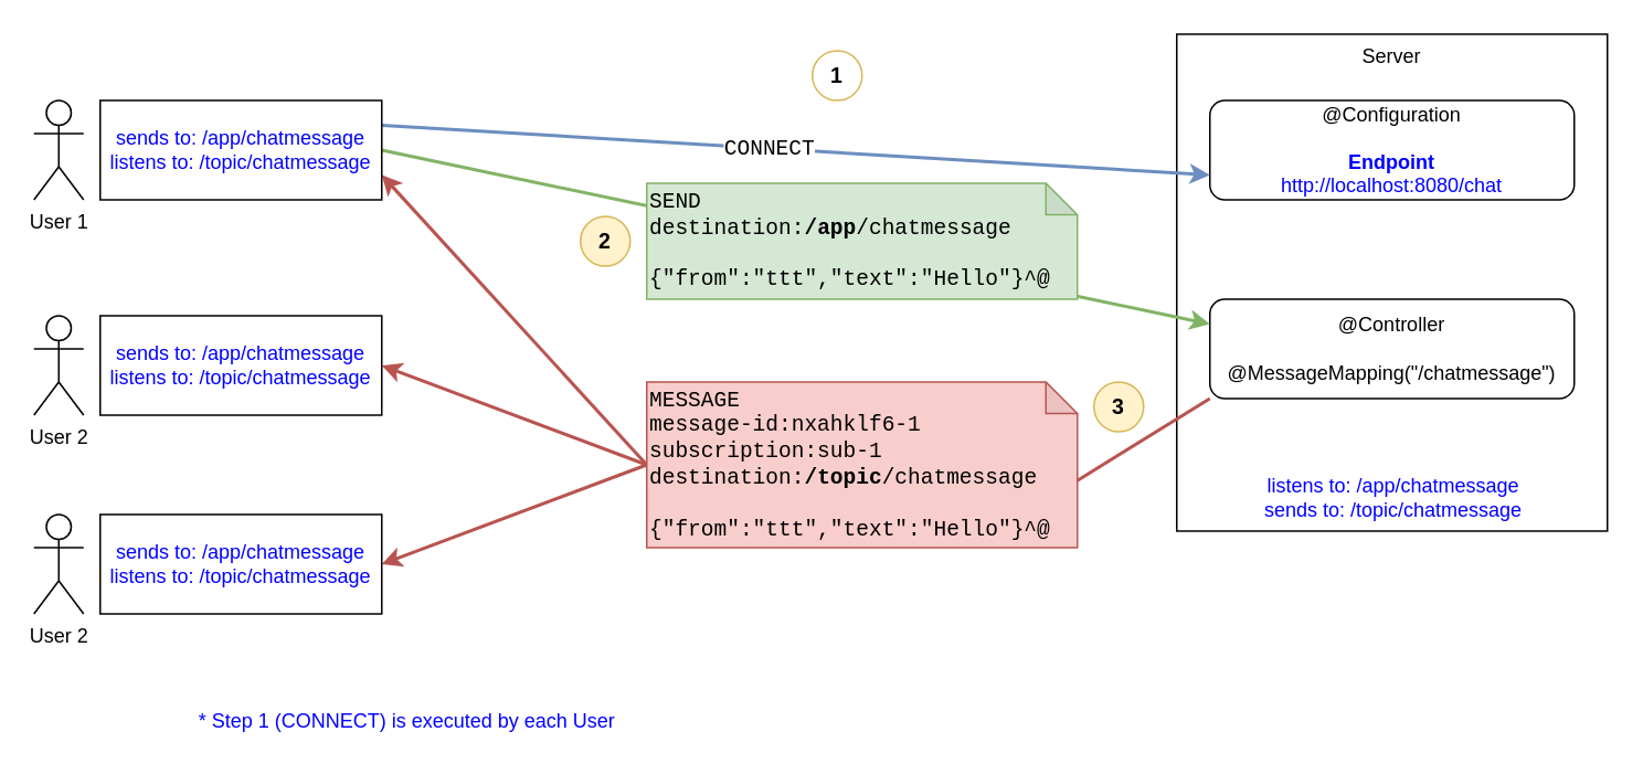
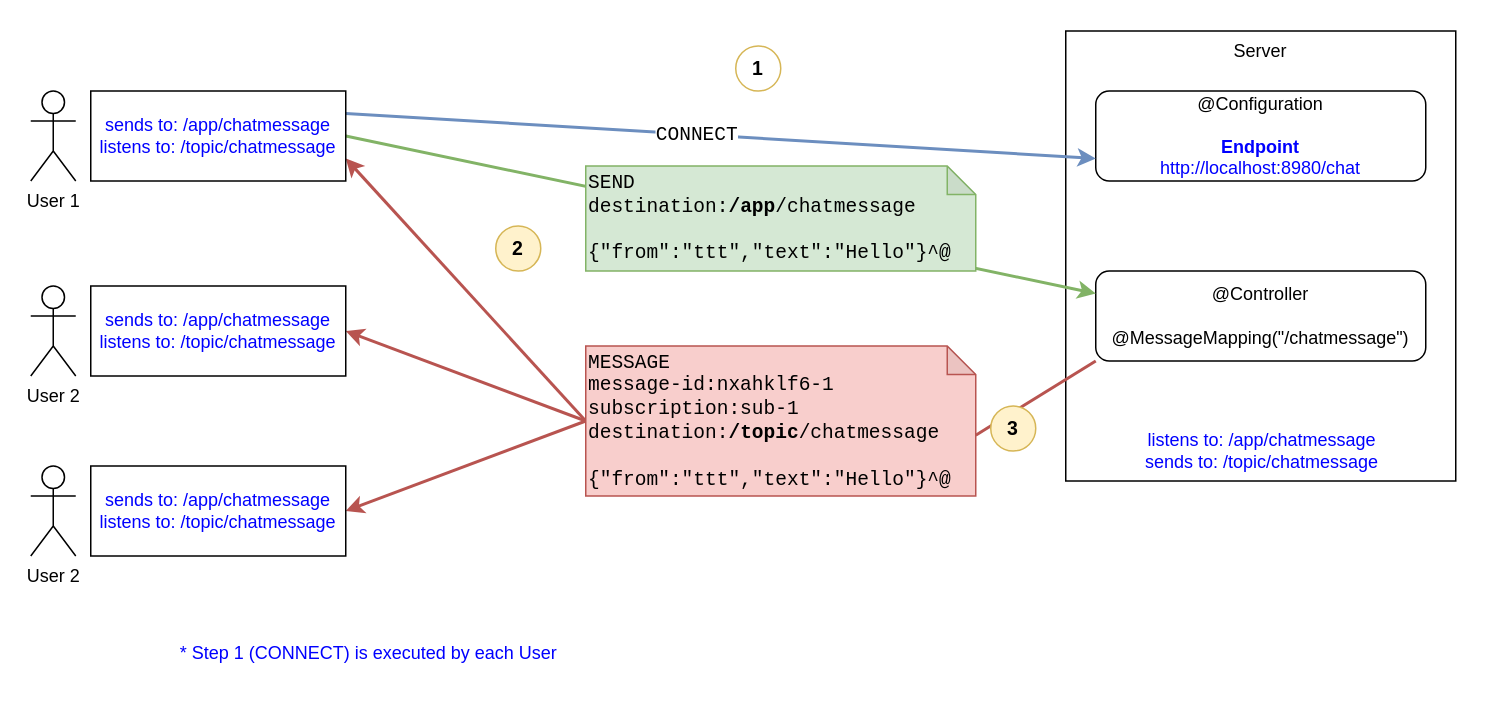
  <mxCell id="0" />
  <mxCell id="1" parent="0" />
  <mxCell id="2" value="Server" style="rounded=0;whiteSpace=wrap;html=1;verticalAlign=top;fillColor=none;" vertex="1" parent="1"><mxGeometry x="710" y="20" width="260" height="300" as="geometry" /></mxCell>
  <mxCell id="3" style="edgeStyle=none;rounded=0;orthogonalLoop=1;jettySize=auto;html=1;exitX=0;exitY=1;exitDx=0;exitDy=0;entryX=0;entryY=0;entryDx=260;entryDy=59.5;entryPerimeter=0;strokeWidth=2;fontColor=#0000FF;fillColor=#f8cecc;strokeColor=#b85450;endArrow=none;endFill=0;" edge="1" parent="1" source="4" target="9"><mxGeometry relative="1" as="geometry" /></mxCell>
  <mxCell id="4" value="@Controller&lt;br&gt;&lt;br&gt;@MessageMapping(&quot;/chatmessage&quot;)" style="rounded=1;whiteSpace=wrap;html=1;strokeWidth=1;fillColor=none;fontFamily=Helvetica;fontSize=12;align=center;" vertex="1" parent="1"><mxGeometry x="730" y="180" width="220" height="60" as="geometry" /></mxCell>
- <mxCell id="5" value="@Configuration&lt;br&gt;&lt;br&gt;&lt;b style=&quot;color: rgb(0 , 0 , 255)&quot;&gt;Endpoint&lt;/b&gt;&lt;br style=&quot;color: rgb(0 , 0 , 255)&quot;&gt;&lt;span style=&quot;color: rgb(0 , 0 , 255)&quot;&gt;http://localhost:8080/chat&lt;/span&gt;" style="rounded=1;whiteSpace=wrap;html=1;strokeWidth=1;fillColor=none;fontFamily=Helvetica;fontSize=12;align=center;" vertex="1" parent="1"><mxGeometry x="730" y="60" width="220" height="60" as="geometry" /></mxCell>
+ <mxCell id="5" value="@Configuration&lt;br&gt;&lt;br&gt;&lt;b style=&quot;color: rgb(0 , 0 , 255)&quot;&gt;Endpoint&lt;/b&gt;&lt;br style=&quot;color: rgb(0 , 0 , 255)&quot;&gt;&lt;span style=&quot;color: rgb(0 , 0 , 255)&quot;&gt;http://localhost:8980/chat&lt;/span&gt;" style="rounded=1;whiteSpace=wrap;html=1;strokeWidth=1;fillColor=none;fontFamily=Helvetica;fontSize=12;align=center;" vertex="1" parent="1"><mxGeometry x="730" y="60" width="220" height="60" as="geometry" /></mxCell>
  <mxCell id="6" style="edgeStyle=none;rounded=0;orthogonalLoop=1;jettySize=auto;html=1;exitX=0;exitY=0.5;exitDx=0;exitDy=0;exitPerimeter=0;entryX=1;entryY=0.5;entryDx=0;entryDy=0;strokeWidth=2;fontColor=#0000FF;fillColor=#f8cecc;strokeColor=#b85450;" edge="1" parent="1" source="9" target="21"><mxGeometry relative="1" as="geometry" /></mxCell>
  <mxCell id="7" style="edgeStyle=none;rounded=0;orthogonalLoop=1;jettySize=auto;html=1;exitX=0;exitY=0.5;exitDx=0;exitDy=0;exitPerimeter=0;entryX=1;entryY=0.75;entryDx=0;entryDy=0;endArrow=classic;endFill=1;strokeWidth=2;fontColor=#0000FF;fillColor=#f8cecc;strokeColor=#b85450;" edge="1" parent="1" source="9" target="18"><mxGeometry relative="1" as="geometry" /></mxCell>
  <mxCell id="8" style="edgeStyle=none;rounded=0;orthogonalLoop=1;jettySize=auto;html=1;exitX=0;exitY=0.5;exitDx=0;exitDy=0;exitPerimeter=0;entryX=1;entryY=0.5;entryDx=0;entryDy=0;endArrow=classic;endFill=1;strokeWidth=2;fontColor=#0000FF;fillColor=#f8cecc;strokeColor=#b85450;" edge="1" parent="1" source="9" target="24"><mxGeometry relative="1" as="geometry" /></mxCell>
  <mxCell id="9" value="&lt;div style=&quot;font-size: 13px&quot;&gt;&lt;span style=&quot;font-size: 13px&quot;&gt;MESSAGE&lt;/span&gt;&lt;/div&gt;&lt;div&gt;message-id:nxahklf6-1&lt;/div&gt;&lt;div&gt;&lt;span&gt;subscription:sub-1&lt;/span&gt;&lt;br&gt;&lt;/div&gt;&lt;div style=&quot;font-size: 13px&quot;&gt;&lt;span&gt;destination:&lt;/span&gt;&lt;b&gt;/topic&lt;/b&gt;&lt;span&gt;/chatmessage&lt;/span&gt;&lt;br&gt;&lt;/div&gt;&lt;div style=&quot;font-size: 13px&quot;&gt;&lt;br style=&quot;font-size: 13px&quot;&gt;&lt;/div&gt;&lt;div style=&quot;font-size: 13px&quot;&gt;{&quot;from&quot;:&quot;ttt&quot;,&quot;text&quot;:&quot;Hello&quot;}^@&lt;br style=&quot;font-size: 13px&quot;&gt;&lt;/div&gt;" style="shape=note;whiteSpace=wrap;html=1;backgroundOutline=1;darkOpacity=0.05;strokeWidth=1;align=left;fontFamily=Courier New;fontSize=13;size=19;fillColor=#f8cecc;strokeColor=#b85450;" vertex="1" parent="1"><mxGeometry x="390" y="230" width="260" height="100" as="geometry" /></mxCell>
  <mxCell id="10" value="1" style="ellipse;whiteSpace=wrap;html=1;aspect=fixed;fontSize=13;fontStyle=1;fillColor=#ffffff;strokeColor=#d6b656;" vertex="1" parent="1"><mxGeometry x="490" y="30" width="30" height="30" as="geometry" /></mxCell>
- <mxCell id="11" value="2" style="ellipse;whiteSpace=wrap;html=1;aspect=fixed;fontSize=13;fontStyle=1;fillColor=#fff2cc;strokeColor=#d6b656;" vertex="1" parent="1"><mxGeometry x="350" y="130" width="30" height="30" as="geometry" /></mxCell>
- <mxCell id="12" value="3" style="ellipse;whiteSpace=wrap;html=1;aspect=fixed;fontSize=13;fontStyle=1;fillColor=#fff2cc;strokeColor=#d6b656;" vertex="1" parent="1"><mxGeometry x="660" y="230" width="30" height="30" as="geometry" /></mxCell>
+ <mxCell id="11" value="2" style="ellipse;whiteSpace=wrap;html=1;aspect=fixed;fontSize=13;fontStyle=1;fillColor=#fff2cc;strokeColor=#d6b656;" vertex="1" parent="1"><mxGeometry x="330" y="150" width="30" height="30" as="geometry" /></mxCell>
+ <mxCell id="12" value="3" style="ellipse;whiteSpace=wrap;html=1;aspect=fixed;fontSize=13;fontStyle=1;fillColor=#fff2cc;strokeColor=#d6b656;" vertex="1" parent="1"><mxGeometry x="660" y="270" width="30" height="30" as="geometry" /></mxCell>
  <mxCell id="13" value="listens to: /app/chatmessage&lt;br&gt;sends to: /topic/chatmessage" style="text;html=1;strokeColor=none;fillColor=none;align=center;verticalAlign=middle;whiteSpace=wrap;rounded=0;fontSize=12;fontColor=#0000FF;" vertex="1" parent="1"><mxGeometry x="726" y="290" width="230" height="20" as="geometry" /></mxCell>
  <mxCell id="14" value="User 1" style="shape=umlActor;verticalLabelPosition=bottom;labelBackgroundColor=#ffffff;verticalAlign=top;html=1;outlineConnect=0;" vertex="1" parent="1"><mxGeometry x="20" y="60" width="30" height="60" as="geometry" /></mxCell>
  <mxCell id="15" style="rounded=0;orthogonalLoop=1;jettySize=auto;html=1;exitX=1;exitY=0.25;exitDx=0;exitDy=0;entryX=0;entryY=0.75;entryDx=0;entryDy=0;fillColor=#dae8fc;strokeColor=#6c8ebf;strokeWidth=2;" edge="1" parent="1" source="18" target="5"><mxGeometry relative="1" as="geometry" /></mxCell>
  <mxCell id="16" value="&lt;font face=&quot;Courier New&quot; style=&quot;font-size: 13px&quot;&gt;CONNECT&lt;/font&gt;" style="text;html=1;align=center;verticalAlign=middle;resizable=0;points=[];labelBackgroundColor=#ffffff;" vertex="1" connectable="0" parent="15"><mxGeometry x="-0.06" y="1" relative="1" as="geometry"><mxPoint x="-1" as="offset" /></mxGeometry></mxCell>
  <mxCell id="17" style="edgeStyle=none;rounded=0;orthogonalLoop=1;jettySize=auto;html=1;exitX=1;exitY=0.5;exitDx=0;exitDy=0;entryX=0;entryY=0.25;entryDx=0;entryDy=0;strokeWidth=2;fontColor=#0000FF;fillColor=#d5e8d4;strokeColor=#82b366;" edge="1" parent="1" source="18" target="4"><mxGeometry relative="1" as="geometry" /></mxCell>
  <mxCell id="18" value="sends to: /app/chatmessage&lt;span&gt;&lt;br&gt;listens to: /topic/chatmessage&lt;/span&gt;" style="rounded=0;whiteSpace=wrap;html=1;fontColor=#0000FF;" vertex="1" parent="1"><mxGeometry x="60" y="60" width="170" height="60" as="geometry" /></mxCell>
  <mxCell id="19" value="&lt;div style=&quot;font-size: 13px&quot;&gt;&lt;span style=&quot;font-size: 13px&quot;&gt;SEND&lt;/span&gt;&lt;/div&gt;&lt;div style=&quot;font-size: 13px&quot;&gt;destination:&lt;b&gt;/app&lt;/b&gt;/chatmessage&lt;/div&gt;&lt;div style=&quot;font-size: 13px&quot;&gt;&lt;br style=&quot;font-size: 13px&quot;&gt;&lt;/div&gt;&lt;div style=&quot;font-size: 13px&quot;&gt;{&quot;from&quot;:&quot;ttt&quot;,&quot;text&quot;:&quot;Hello&quot;}^@&lt;br style=&quot;font-size: 13px&quot;&gt;&lt;/div&gt;" style="shape=note;whiteSpace=wrap;html=1;backgroundOutline=1;darkOpacity=0.05;strokeWidth=1;align=left;fontFamily=Courier New;fontSize=13;size=19;fillColor=#d5e8d4;strokeColor=#82b366;" vertex="1" parent="1"><mxGeometry x="390" y="110" width="260" height="70" as="geometry" /></mxCell>
  <mxCell id="20" value="User 2" style="shape=umlActor;verticalLabelPosition=bottom;labelBackgroundColor=#ffffff;verticalAlign=top;html=1;outlineConnect=0;" vertex="1" parent="1"><mxGeometry x="20" y="190" width="30" height="60" as="geometry" /></mxCell>
  <mxCell id="21" value="sends to: /app/chatmessage&lt;span&gt;&lt;br&gt;listens to: /topic/&lt;/span&gt;chatmessage" style="rounded=0;whiteSpace=wrap;html=1;fontColor=#0000FF;" vertex="1" parent="1"><mxGeometry x="60" y="190" width="170" height="60" as="geometry" /></mxCell>
  <mxCell id="22" value="* Step 1 (CONNECT) is executed by each User" style="text;html=1;align=center;verticalAlign=middle;resizable=0;points=[];autosize=1;fontColor=#0000FF;" vertex="1" parent="1"><mxGeometry x="110" y="425" width="270" height="20" as="geometry" /></mxCell>
  <mxCell id="23" value="User 2" style="shape=umlActor;verticalLabelPosition=bottom;labelBackgroundColor=#ffffff;verticalAlign=top;html=1;outlineConnect=0;" vertex="1" parent="1"><mxGeometry x="20" y="310" width="30" height="60" as="geometry" /></mxCell>
  <mxCell id="24" value="sends to: /app/chatmessage&lt;span&gt;&lt;br&gt;listens to: /topic/&lt;/span&gt;chatmessage" style="rounded=0;whiteSpace=wrap;html=1;fontColor=#0000FF;" vertex="1" parent="1"><mxGeometry x="60" y="310" width="170" height="60" as="geometry" /></mxCell>
